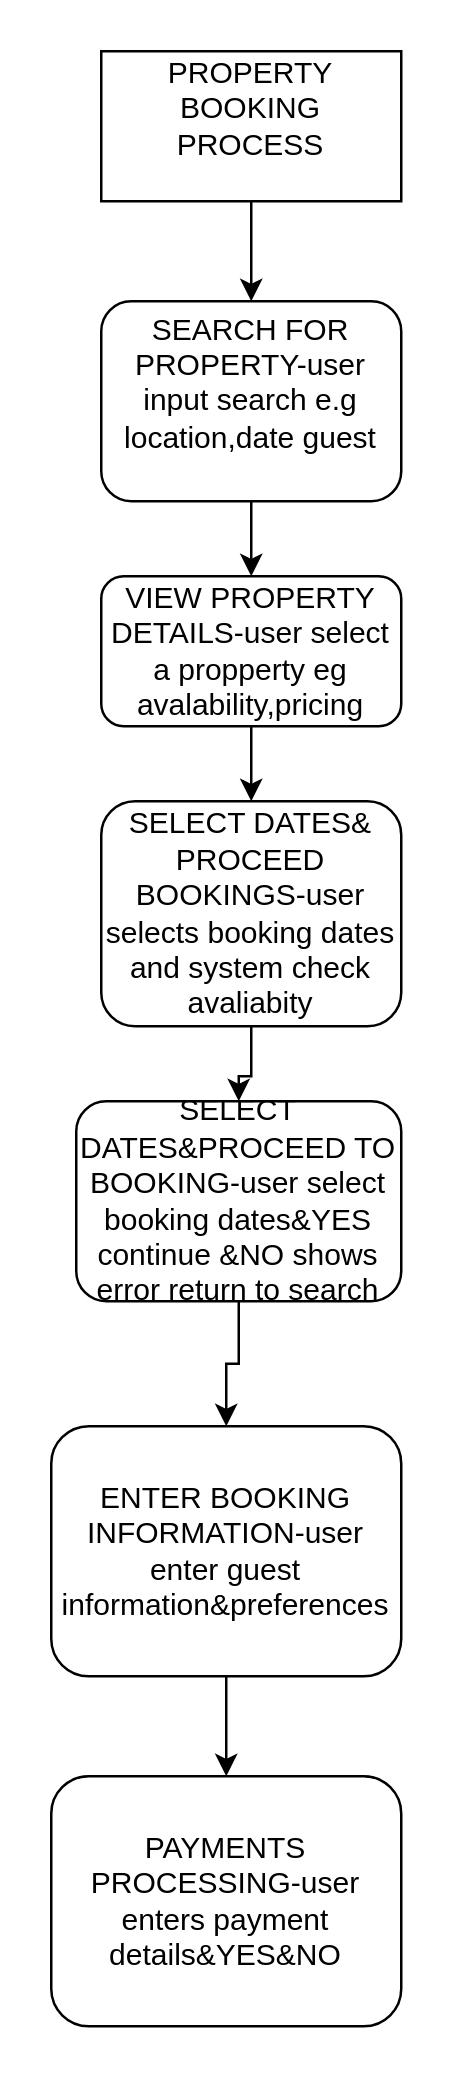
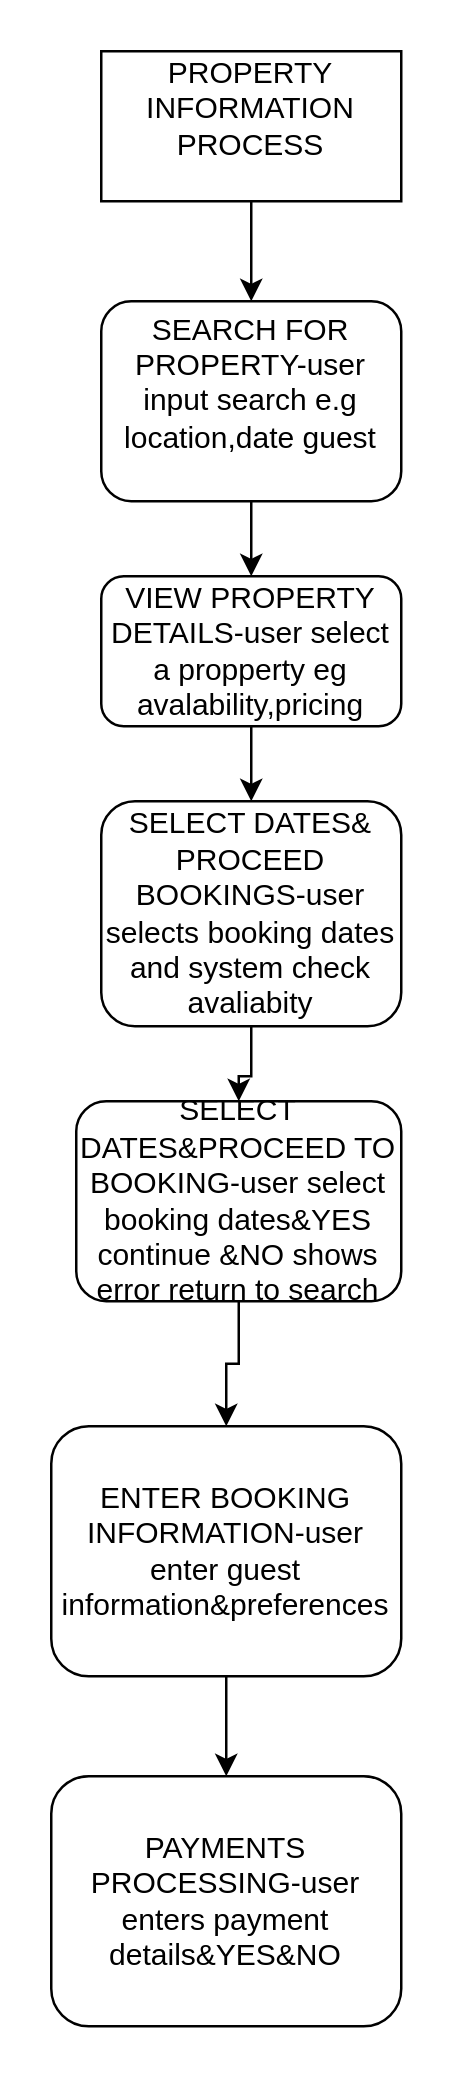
  <mxCell id="0" />
  <mxCell id="1" parent="0" />
  <mxCell id="2" value="" style="edgeStyle=orthogonalEdgeStyle;rounded=0;orthogonalLoop=1;jettySize=auto;html=1;" edge="1" parent="1" source="3" target="5"><mxGeometry relative="1" as="geometry" /></mxCell>
- <mxCell id="3" value="PROPERTY BOOKING PROCESS&lt;div&gt;&lt;br&gt;&lt;/div&gt;" style="rounded=0;whiteSpace=wrap;html=1;" vertex="1" parent="1"><mxGeometry x="40" y="20" width="120" height="60" as="geometry" /></mxCell>
+ <mxCell id="3" value="PROPERTY INFORMATION PROCESS&lt;div&gt;&lt;br&gt;&lt;/div&gt;" style="rounded=0;whiteSpace=wrap;html=1;" vertex="1" parent="1"><mxGeometry x="40" y="20" width="120" height="60" as="geometry" /></mxCell>
  <mxCell id="4" value="" style="edgeStyle=orthogonalEdgeStyle;rounded=0;orthogonalLoop=1;jettySize=auto;html=1;" edge="1" parent="1" source="5" target="8"><mxGeometry relative="1" as="geometry" /></mxCell>
  <mxCell id="5" value="SEARCH FOR PROPERTY-user input search e.g location,date guest&lt;div&gt;&lt;br&gt;&lt;/div&gt;" style="rounded=1;whiteSpace=wrap;html=1;" vertex="1" parent="1"><mxGeometry x="40" y="120" width="120" height="80" as="geometry" /></mxCell>
  <mxCell id="6" style="edgeStyle=orthogonalEdgeStyle;rounded=0;orthogonalLoop=1;jettySize=auto;html=1;exitX=0.5;exitY=1;exitDx=0;exitDy=0;" edge="1" parent="1" source="5" target="5"><mxGeometry relative="1" as="geometry" /></mxCell>
  <mxCell id="7" value="" style="edgeStyle=orthogonalEdgeStyle;rounded=0;orthogonalLoop=1;jettySize=auto;html=1;" edge="1" parent="1" source="8" target="10"><mxGeometry relative="1" as="geometry" /></mxCell>
  <mxCell id="8" value="VIEW PROPERTY DETAILS-user select a propperty eg avalability,pricing" style="rounded=1;whiteSpace=wrap;html=1;" vertex="1" parent="1"><mxGeometry x="40" y="230" width="120" height="60" as="geometry" /></mxCell>
  <mxCell id="9" value="" style="edgeStyle=orthogonalEdgeStyle;rounded=0;orthogonalLoop=1;jettySize=auto;html=1;" edge="1" parent="1" source="10" target="12"><mxGeometry relative="1" as="geometry" /></mxCell>
  <mxCell id="10" value="SELECT DATES&amp;amp; PROCEED BOOKINGS-user selects booking dates and system check avaliabity" style="rounded=1;whiteSpace=wrap;html=1;" vertex="1" parent="1"><mxGeometry x="40" y="320" width="120" height="90" as="geometry" /></mxCell>
  <mxCell id="11" value="" style="edgeStyle=orthogonalEdgeStyle;rounded=0;orthogonalLoop=1;jettySize=auto;html=1;" edge="1" parent="1" source="12" target="14"><mxGeometry relative="1" as="geometry" /></mxCell>
  <mxCell id="12" value="SELECT DATES&amp;amp;PROCEED TO BOOKING-user select booking dates&amp;amp;YES continue &amp;amp;NO shows error return to search" style="rounded=1;whiteSpace=wrap;html=1;" vertex="1" parent="1"><mxGeometry x="30" y="440" width="130" height="80" as="geometry" /></mxCell>
  <mxCell id="13" value="" style="edgeStyle=orthogonalEdgeStyle;rounded=0;orthogonalLoop=1;jettySize=auto;html=1;" edge="1" parent="1" source="14" target="15"><mxGeometry relative="1" as="geometry" /></mxCell>
  <mxCell id="14" value="ENTER BOOKING INFORMATION-user enter guest information&amp;amp;preferences" style="rounded=1;whiteSpace=wrap;html=1;" vertex="1" parent="1"><mxGeometry x="20" y="570" width="140" height="100" as="geometry" /></mxCell>
  <mxCell id="15" value="PAYMENTS PROCESSING-user enters payment details&amp;amp;YES&amp;amp;NO" style="rounded=1;whiteSpace=wrap;html=1;" vertex="1" parent="1"><mxGeometry x="20" y="710" width="140" height="100" as="geometry" /></mxCell>
